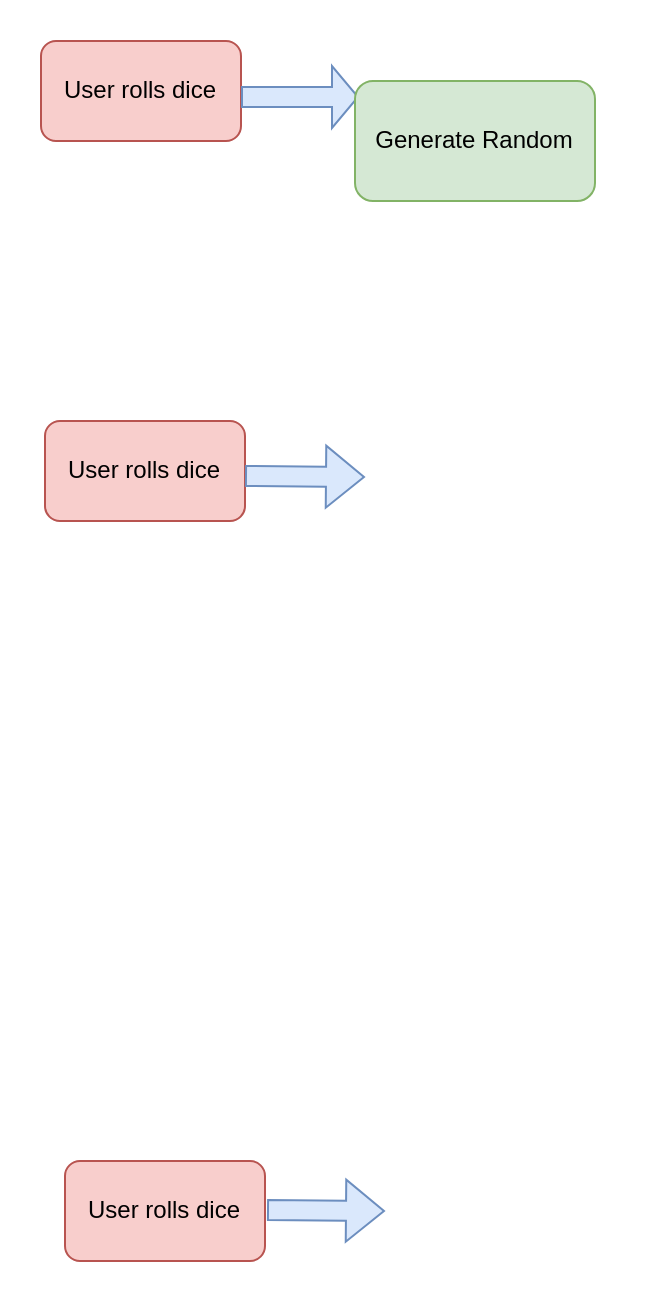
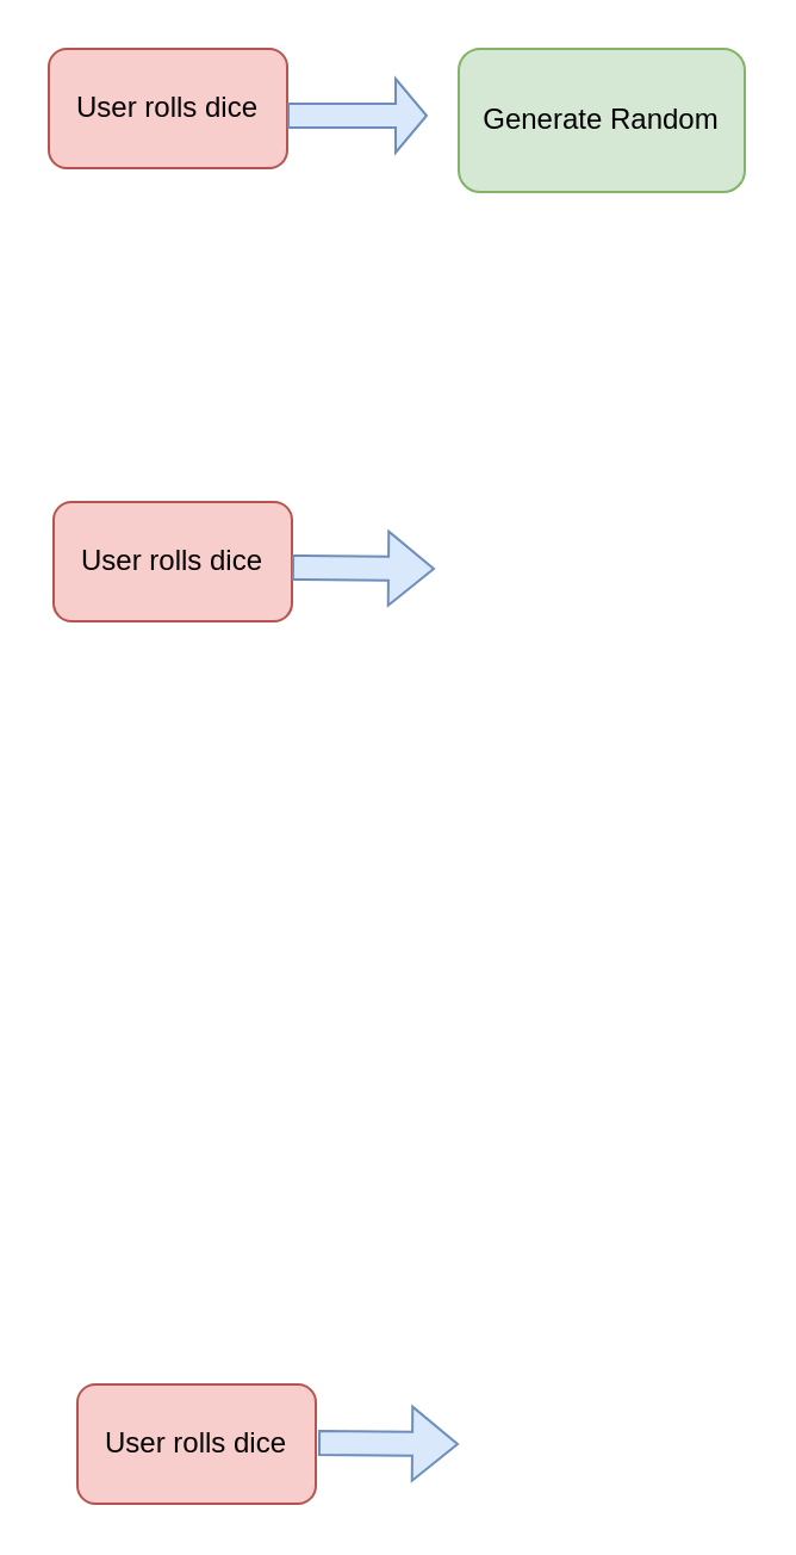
  <mxCell id="0" />
  <mxCell id="1" parent="0" />
  <mxCell id="2" value="User rolls dice " style="rounded=1;whiteSpace=wrap;html=1;fillColor=#f8cecc;strokeColor=#b85450;" vertex="1" parent="1"><mxGeometry x="20" y="20" width="100" height="50" as="geometry" /></mxCell>
  <mxCell id="3" value="User rolls dice " style="rounded=1;whiteSpace=wrap;html=1;fillColor=#f8cecc;strokeColor=#b85450;" vertex="1" parent="1"><mxGeometry x="22" y="210" width="100" height="50" as="geometry" /></mxCell>
  <mxCell id="4" value="User rolls dice " style="rounded=1;whiteSpace=wrap;html=1;fillColor=#f8cecc;strokeColor=#b85450;" vertex="1" parent="1"><mxGeometry x="32" y="580" width="100" height="50" as="geometry" /></mxCell>
  <mxCell id="5" value="" style="shape=flexArrow;endArrow=classic;html=1;rounded=0;fillColor=#dae8fc;strokeColor=#6c8ebf;endSize=4;startSize=3;" edge="1" parent="1"><mxGeometry width="50" height="50" relative="1" as="geometry"><mxPoint x="120" y="48" as="sourcePoint" /><mxPoint x="179" y="48" as="targetPoint" /></mxGeometry></mxCell>
  <mxCell id="6" value="" style="shape=flexArrow;endArrow=classic;html=1;rounded=0;fillColor=#dae8fc;strokeColor=#6c8ebf;" edge="1" parent="1"><mxGeometry width="50" height="50" relative="1" as="geometry"><mxPoint x="122" y="237.5" as="sourcePoint" /><mxPoint x="182" y="238" as="targetPoint" /></mxGeometry></mxCell>
  <mxCell id="7" value="" style="shape=flexArrow;endArrow=classic;html=1;rounded=0;fillColor=#dae8fc;strokeColor=#6c8ebf;" edge="1" parent="1"><mxGeometry width="50" height="50" relative="1" as="geometry"><mxPoint x="133" y="604.5" as="sourcePoint" /><mxPoint x="192" y="605" as="targetPoint" /></mxGeometry></mxCell>
- <mxCell id="8" value="Generate Random" style="rounded=1;whiteSpace=wrap;html=1;fillColor=#d5e8d4;strokeColor=#82b366;" vertex="1" parent="1"><mxGeometry x="177" y="40" width="120" height="60" as="geometry" /></mxCell>
+ <mxCell id="8" value="Generate Random" style="rounded=1;whiteSpace=wrap;html=1;fillColor=#d5e8d4;strokeColor=#82b366;" vertex="1" parent="1"><mxGeometry x="192" y="20" width="120" height="60" as="geometry" /></mxCell>
